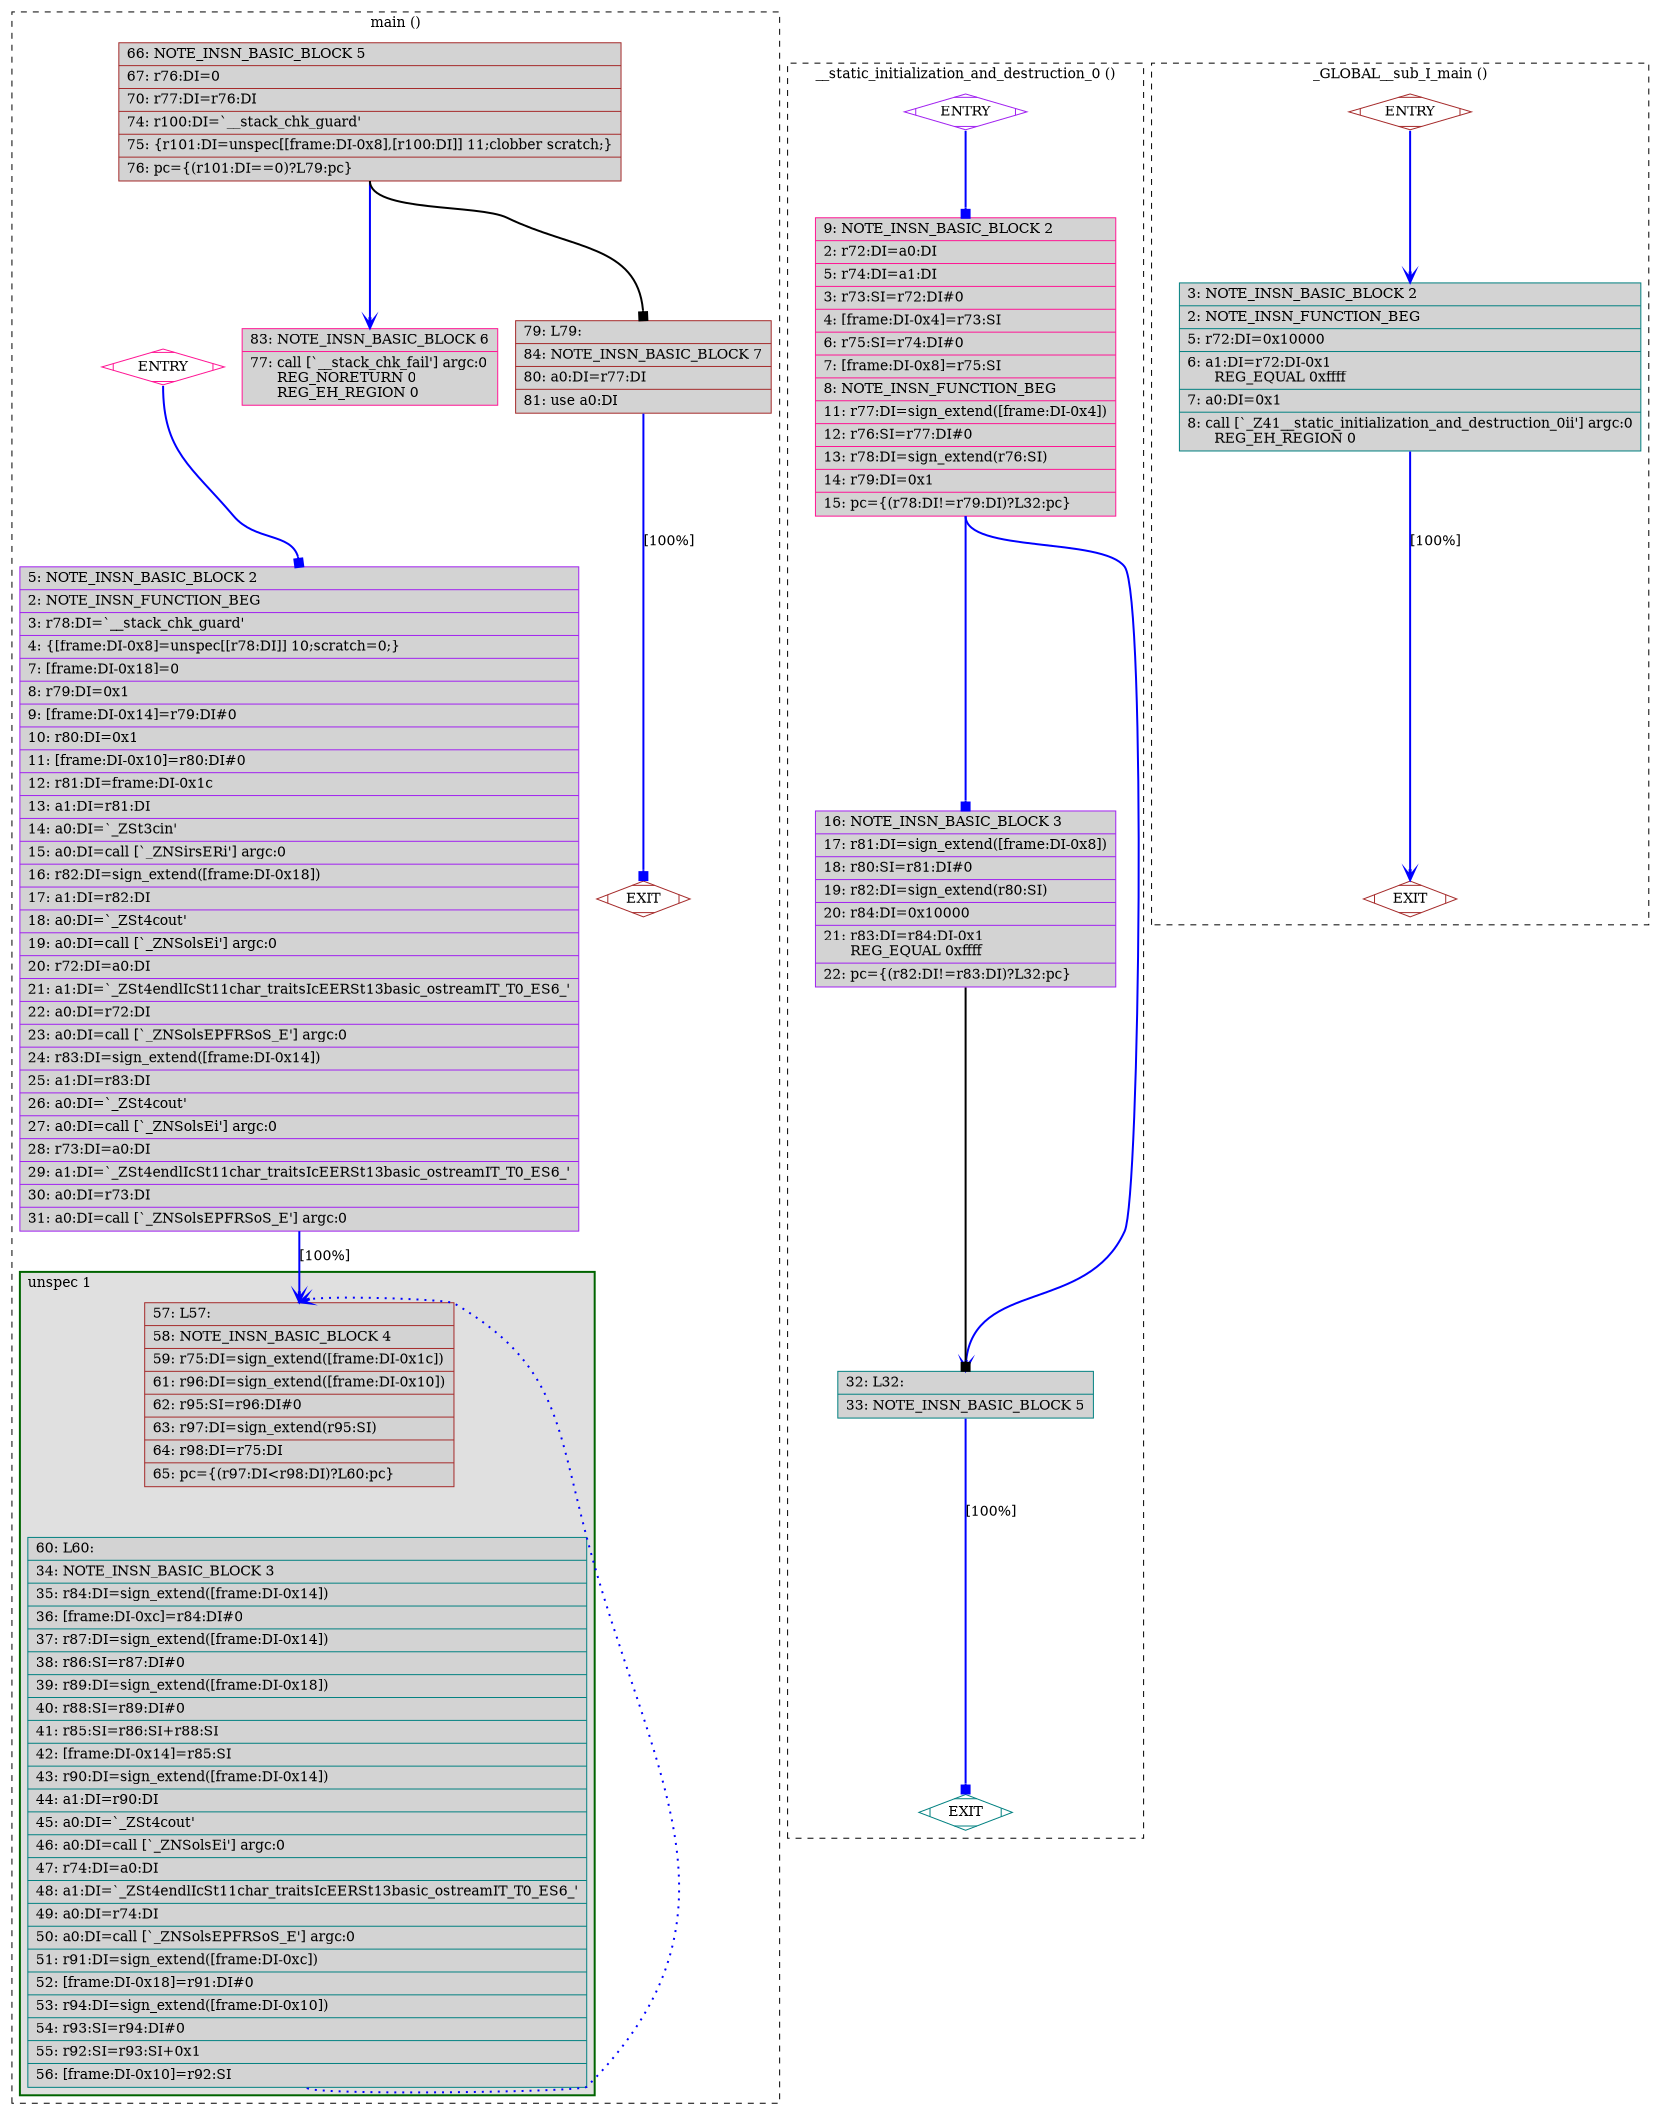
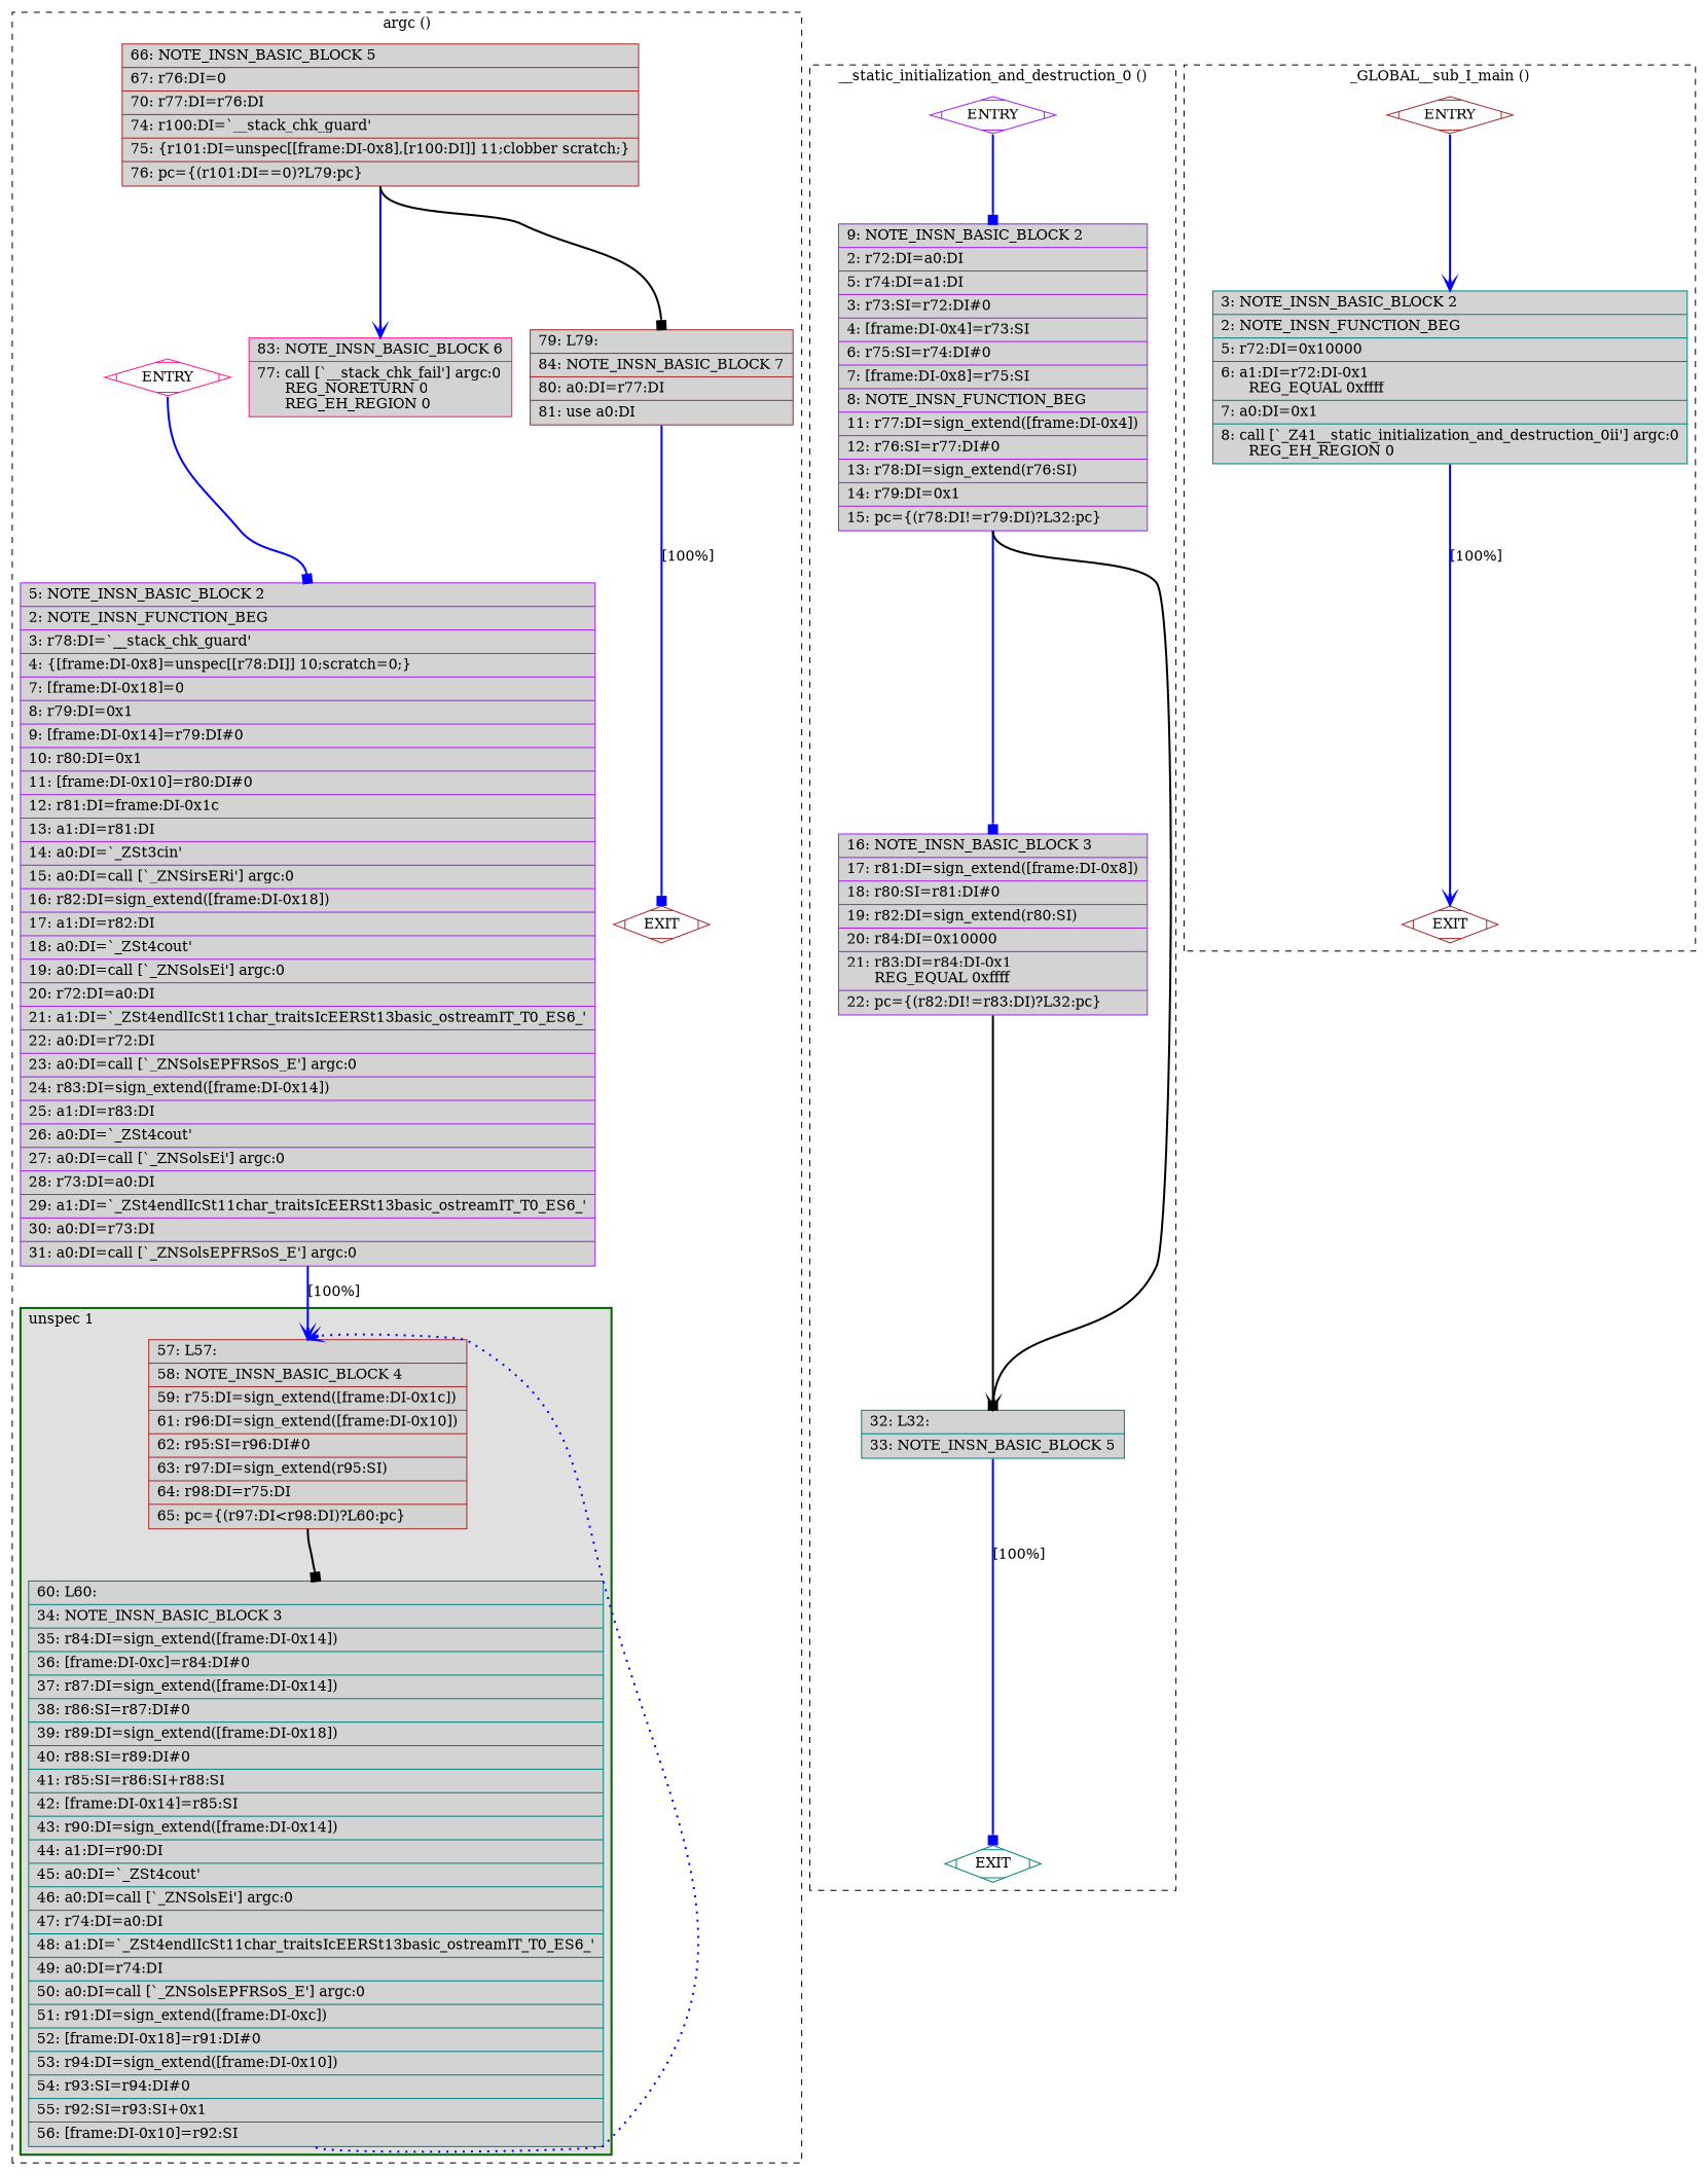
  digraph {
    node [color=brown fillcolor=lightgrey shape=record style=filled]
    edge [arrowhead=box color=blue constraint=true headport=n style="solid,bold" tailport=s weight=100]
    n1 [label="{\ \ \ 57:\ L57:\l|\ \ \ 58:\ NOTE_INSN_BASIC_BLOCK\ 4\l|\ \ \ 59:\ r75:DI=sign_extend([frame:DI-0x1c])\l|\ \ \ 61:\ r96:DI=sign_extend([frame:DI-0x10])\l|\ \ \ 62:\ r95:SI=r96:DI#0\l|\ \ \ 63:\ r97:DI=sign_extend(r95:SI)\l|\ \ \ 64:\ r98:DI=r75:DI\l|\ \ \ 65:\ pc=\{(r97:DI\<r98:DI)?L60:pc\}\l}"]
    n2 [color=teal label="{\ \ \ 60:\ L60:\l|\ \ \ 34:\ NOTE_INSN_BASIC_BLOCK\ 3\l|\ \ \ 35:\ r84:DI=sign_extend([frame:DI-0x14])\l|\ \ \ 36:\ [frame:DI-0xc]=r84:DI#0\l|\ \ \ 37:\ r87:DI=sign_extend([frame:DI-0x14])\l|\ \ \ 38:\ r86:SI=r87:DI#0\l|\ \ \ 39:\ r89:DI=sign_extend([frame:DI-0x18])\l|\ \ \ 40:\ r88:SI=r89:DI#0\l|\ \ \ 41:\ r85:SI=r86:SI+r88:SI\l|\ \ \ 42:\ [frame:DI-0x14]=r85:SI\l|\ \ \ 43:\ r90:DI=sign_extend([frame:DI-0x14])\l|\ \ \ 44:\ a1:DI=r90:DI\l|\ \ \ 45:\ a0:DI=`_ZSt4cout'\l|\ \ \ 46:\ a0:DI=call\ [`_ZNSolsEi']\ argc:0\l|\ \ \ 47:\ r74:DI=a0:DI\l|\ \ \ 48:\ a1:DI=`_ZSt4endlIcSt11char_traitsIcEERSt13basic_ostreamIT_T0_ES6_'\l|\ \ \ 49:\ a0:DI=r74:DI\l|\ \ \ 50:\ a0:DI=call\ [`_ZNSolsEPFRSoS_E']\ argc:0\l|\ \ \ 51:\ r91:DI=sign_extend([frame:DI-0xc])\l|\ \ \ 52:\ [frame:DI-0x18]=r91:DI#0\l|\ \ \ 53:\ r94:DI=sign_extend([frame:DI-0x10])\l|\ \ \ 54:\ r93:SI=r94:DI#0\l|\ \ \ 55:\ r92:SI=r93:SI+0x1\l|\ \ \ 56:\ [frame:DI-0x10]=r92:SI\l}"]
    n3 [label="{\ \ \ 66:\ NOTE_INSN_BASIC_BLOCK\ 5\l|\ \ \ 67:\ r76:DI=0\l|\ \ \ 70:\ r77:DI=r76:DI\l|\ \ \ 74:\ r100:DI=`__stack_chk_guard'\l|\ \ \ 75:\ \{r101:DI=unspec[[frame:DI-0x8],[r100:DI]]\ 11;clobber\ scratch;\}\l|\ \ \ 76:\ pc=\{(r101:DI==0)?L79:pc\}\l}"]
    n4 [color=deeppink fillcolor=white label=ENTRY shape=Mdiamond]
    n5 [fillcolor=white label=EXIT shape=Mdiamond]
    n6 [color=purple label="{\ \ \ \ 5:\ NOTE_INSN_BASIC_BLOCK\ 2\l|\ \ \ \ 2:\ NOTE_INSN_FUNCTION_BEG\l|\ \ \ \ 3:\ r78:DI=`__stack_chk_guard'\l|\ \ \ \ 4:\ \{[frame:DI-0x8]=unspec[[r78:DI]]\ 10;scratch=0;\}\l|\ \ \ \ 7:\ [frame:DI-0x18]=0\l|\ \ \ \ 8:\ r79:DI=0x1\l|\ \ \ \ 9:\ [frame:DI-0x14]=r79:DI#0\l|\ \ \ 10:\ r80:DI=0x1\l|\ \ \ 11:\ [frame:DI-0x10]=r80:DI#0\l|\ \ \ 12:\ r81:DI=frame:DI-0x1c\l|\ \ \ 13:\ a1:DI=r81:DI\l|\ \ \ 14:\ a0:DI=`_ZSt3cin'\l|\ \ \ 15:\ a0:DI=call\ [`_ZNSirsERi']\ argc:0\l|\ \ \ 16:\ r82:DI=sign_extend([frame:DI-0x18])\l|\ \ \ 17:\ a1:DI=r82:DI\l|\ \ \ 18:\ a0:DI=`_ZSt4cout'\l|\ \ \ 19:\ a0:DI=call\ [`_ZNSolsEi']\ argc:0\l|\ \ \ 20:\ r72:DI=a0:DI\l|\ \ \ 21:\ a1:DI=`_ZSt4endlIcSt11char_traitsIcEERSt13basic_ostreamIT_T0_ES6_'\l|\ \ \ 22:\ a0:DI=r72:DI\l|\ \ \ 23:\ a0:DI=call\ [`_ZNSolsEPFRSoS_E']\ argc:0\l|\ \ \ 24:\ r83:DI=sign_extend([frame:DI-0x14])\l|\ \ \ 25:\ a1:DI=r83:DI\l|\ \ \ 26:\ a0:DI=`_ZSt4cout'\l|\ \ \ 27:\ a0:DI=call\ [`_ZNSolsEi']\ argc:0\l|\ \ \ 28:\ r73:DI=a0:DI\l|\ \ \ 29:\ a1:DI=`_ZSt4endlIcSt11char_traitsIcEERSt13basic_ostreamIT_T0_ES6_'\l|\ \ \ 30:\ a0:DI=r73:DI\l|\ \ \ 31:\ a0:DI=call\ [`_ZNSolsEPFRSoS_E']\ argc:0\l}"]
    n7 [color=deeppink label="{\ \ \ 83:\ NOTE_INSN_BASIC_BLOCK\ 6\l|\ \ \ 77:\ call\ [`__stack_chk_fail']\ argc:0\l\ \ \ \ \ \ REG_NORETURN\ 0\l\ \ \ \ \ \ REG_EH_REGION\ 0\l}"]
    n8 [label="{\ \ \ 79:\ L79:\l|\ \ \ 84:\ NOTE_INSN_BASIC_BLOCK\ 7\l|\ \ \ 80:\ a0:DI=r77:DI\l|\ \ \ 81:\ use\ a0:DI\l}"]
    n9 [color=purple fillcolor=white label=ENTRY shape=Mdiamond]
    n10 [color=teal fillcolor=white label=EXIT shape=Mdiamond]
-   n11 [color=deeppink label="{\ \ \ \ 9:\ NOTE_INSN_BASIC_BLOCK\ 2\l|\ \ \ \ 2:\ r72:DI=a0:DI\l|\ \ \ \ 5:\ r74:DI=a1:DI\l|\ \ \ \ 3:\ r73:SI=r72:DI#0\l|\ \ \ \ 4:\ [frame:DI-0x4]=r73:SI\l|\ \ \ \ 6:\ r75:SI=r74:DI#0\l|\ \ \ \ 7:\ [frame:DI-0x8]=r75:SI\l|\ \ \ \ 8:\ NOTE_INSN_FUNCTION_BEG\l|\ \ \ 11:\ r77:DI=sign_extend([frame:DI-0x4])\l|\ \ \ 12:\ r76:SI=r77:DI#0\l|\ \ \ 13:\ r78:DI=sign_extend(r76:SI)\l|\ \ \ 14:\ r79:DI=0x1\l|\ \ \ 15:\ pc=\{(r78:DI!=r79:DI)?L32:pc\}\l}"]
+   n11 [color=purple label="{\ \ \ \ 9:\ NOTE_INSN_BASIC_BLOCK\ 2\l|\ \ \ \ 2:\ r72:DI=a0:DI\l|\ \ \ \ 5:\ r74:DI=a1:DI\l|\ \ \ \ 3:\ r73:SI=r72:DI#0\l|\ \ \ \ 4:\ [frame:DI-0x4]=r73:SI\l|\ \ \ \ 6:\ r75:SI=r74:DI#0\l|\ \ \ \ 7:\ [frame:DI-0x8]=r75:SI\l|\ \ \ \ 8:\ NOTE_INSN_FUNCTION_BEG\l|\ \ \ 11:\ r77:DI=sign_extend([frame:DI-0x4])\l|\ \ \ 12:\ r76:SI=r77:DI#0\l|\ \ \ 13:\ r78:DI=sign_extend(r76:SI)\l|\ \ \ 14:\ r79:DI=0x1\l|\ \ \ 15:\ pc=\{(r78:DI!=r79:DI)?L32:pc\}\l}"]
    n12 [color=purple label="{\ \ \ 16:\ NOTE_INSN_BASIC_BLOCK\ 3\l|\ \ \ 17:\ r81:DI=sign_extend([frame:DI-0x8])\l|\ \ \ 18:\ r80:SI=r81:DI#0\l|\ \ \ 19:\ r82:DI=sign_extend(r80:SI)\l|\ \ \ 20:\ r84:DI=0x10000\l|\ \ \ 21:\ r83:DI=r84:DI-0x1\l\ \ \ \ \ \ REG_EQUAL\ 0xffff\l|\ \ \ 22:\ pc=\{(r82:DI!=r83:DI)?L32:pc\}\l}"]
    n13 [color=teal label="{\ \ \ 32:\ L32:\l|\ \ \ 33:\ NOTE_INSN_BASIC_BLOCK\ 5\l}"]
    n14 [fillcolor=white label=ENTRY shape=Mdiamond]
    n15 [fillcolor=white label=EXIT shape=Mdiamond]
    n16 [color=teal label="{\ \ \ \ 3:\ NOTE_INSN_BASIC_BLOCK\ 2\l|\ \ \ \ 2:\ NOTE_INSN_FUNCTION_BEG\l|\ \ \ \ 5:\ r72:DI=0x10000\l|\ \ \ \ 6:\ a1:DI=r72:DI-0x1\l\ \ \ \ \ \ REG_EQUAL\ 0xffff\l|\ \ \ \ 7:\ a0:DI=0x1\l|\ \ \ \ 8:\ call\ [`_Z41__static_initialization_and_destruction_0ii']\ argc:0\l\ \ \ \ \ \ REG_EH_REGION\ 0\l}"]
    subgraph cluster_1 {
      color=black
-     label="main ()"
+     label="argc ()"
      style=dashed
      n3
      n4
      n5
      n6
      n7
      n8
      subgraph cluster_2 {
        color=darkgreen
        fillcolor=grey88
        label="unspec 1"
        labeljust=l
        penwidth=2
        style=filled
        n1
        n2
      }
    }
    subgraph cluster_3 {
      color=black
      label="__static_initialization_and_destruction_0 ()"
      style=dashed
      n9
      n10
      n11
      n12
      n13
    }
    subgraph cluster_4 {
      color=black
      label="_GLOBAL__sub_I_main ()"
      style=dashed
      n14
      n15
      n16
    }
+   n1 -> n2 [color=black weight=10]
    n2 -> n1 [arrowhead=vee constraint=false style="dotted,bold" weight=10]
    n3 -> n7 [arrowhead=vee]
    n3 -> n8 [color=black weight=10]
    n4 -> n5 [style=invis arrowhead="" color="" weight=""]
    n4 -> n6
    n6 -> n1 [arrowhead=vee label="[100%]"]
    n8 -> n5 [label="[100%]"]
    n9 -> n10 [style=invis arrowhead="" color="" weight=""]
    n9 -> n11
    n11 -> n12
-   n11 -> n13 [arrowhead=vee weight=10]
+   n11 -> n13 [arrowhead=vee color=black weight=10]
    n12 -> n13 [color=black weight=10]
    n13 -> n10 [label="[100%]"]
    n14 -> n15 [style=invis arrowhead="" color="" weight=""]
    n14 -> n16 [arrowhead=vee]
    n16 -> n15 [arrowhead=vee label="[100%]"]
  }
